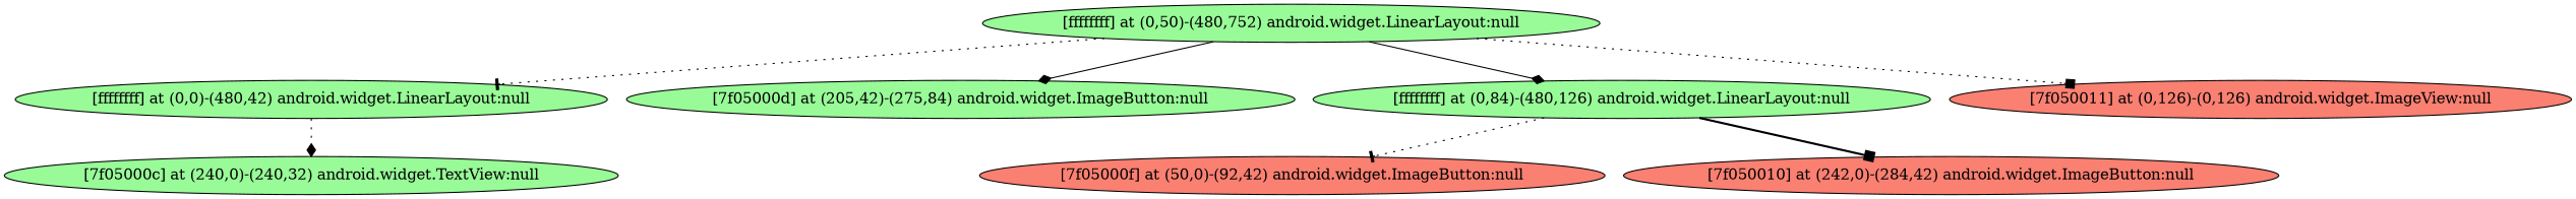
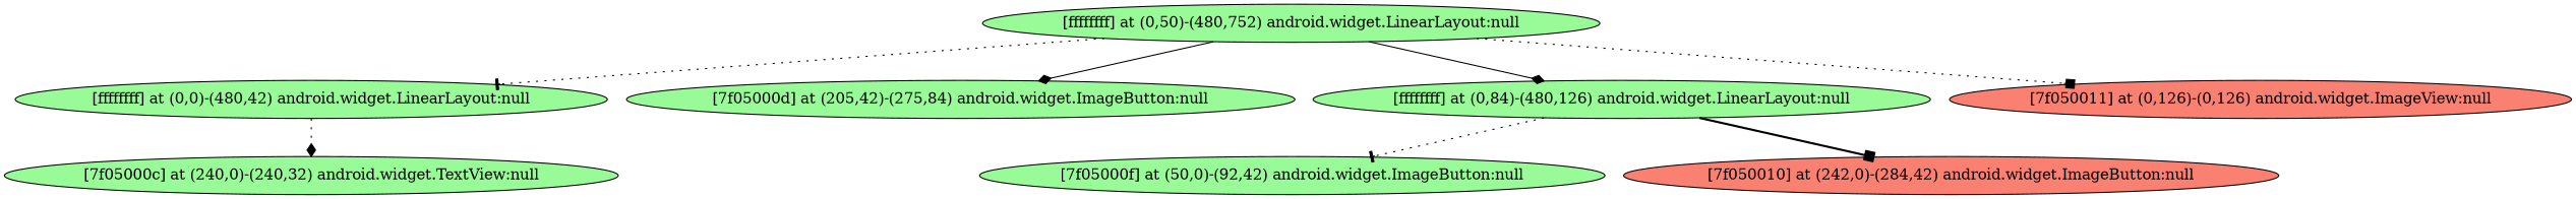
  strict digraph {
    node [style=filled fillcolor=palegreen]
    edge [style=dotted arrowhead=diamond]
    n1 [label="[ffffffff] at (0,50)-(480,752) android.widget.LinearLayout:null"]
    n2 [label="[ffffffff] at (0,0)-(480,42) android.widget.LinearLayout:null"]
    n3 [label="[7f05000d] at (205,42)-(275,84) android.widget.ImageButton:null"]
    n4 [label="[ffffffff] at (0,84)-(480,126) android.widget.LinearLayout:null"]
    n5 [label="[7f050011] at (0,126)-(0,126) android.widget.ImageView:null" fillcolor=salmon]
    n6 [label="[7f05000c] at (240,0)-(240,32) android.widget.TextView:null"]
-   n7 [label="[7f05000f] at (50,0)-(92,42) android.widget.ImageButton:null" fillcolor=salmon]
+   n7 [label="[7f05000f] at (50,0)-(92,42) android.widget.ImageButton:null"]
    n8 [label="[7f050010] at (242,0)-(284,42) android.widget.ImageButton:null" fillcolor=salmon]
    n1 -> n2 [arrowhead=tee]
    n1 -> n3 [style=solid]
    n1 -> n4 [style=solid]
    n1 -> n5 [arrowhead=box]
    n2 -> n6
    n4 -> n7 [arrowhead=tee]
    n4 -> n8 [style=bold arrowhead=box]
  }
